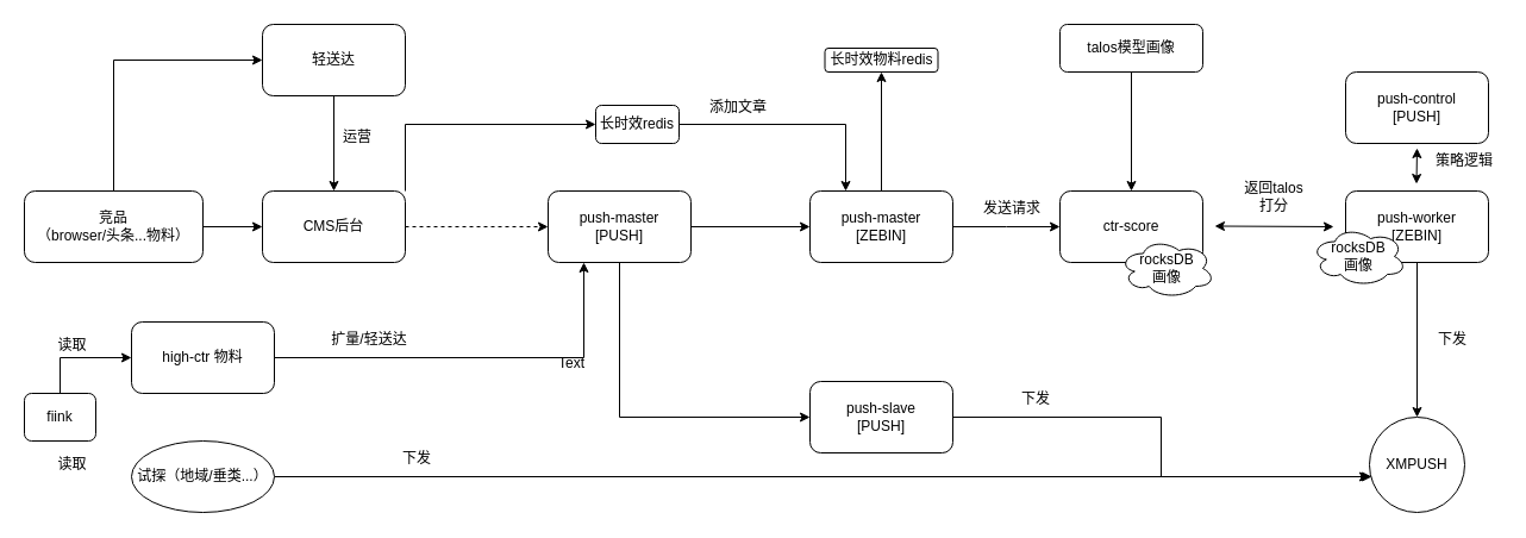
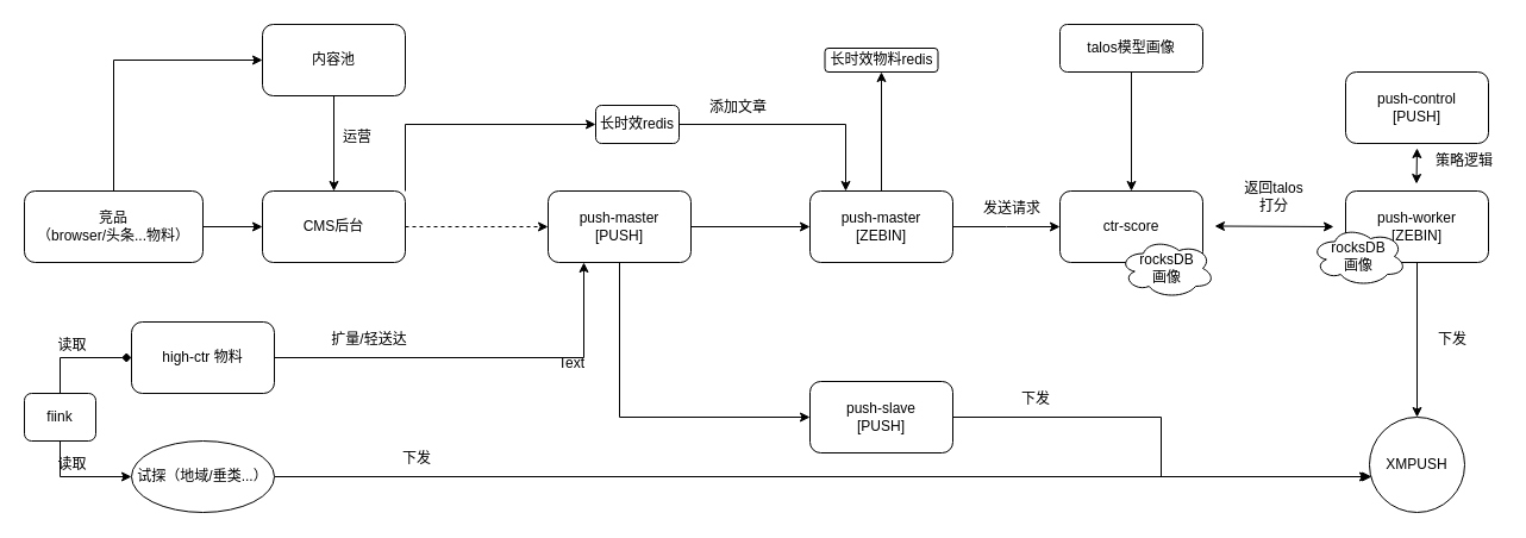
  <mxCell id="0" />
  <mxCell id="1" parent="0" />
  <mxCell id="2" style="edgeStyle=orthogonalEdgeStyle;rounded=0;orthogonalLoop=1;jettySize=auto;html=1;exitX=0.5;exitY=0;exitDx=0;exitDy=0;entryX=0;entryY=0.5;entryDx=0;entryDy=0;" parent="1" source="4" target="6" edge="1"><mxGeometry relative="1" as="geometry" /></mxCell>
  <mxCell id="3" style="edgeStyle=orthogonalEdgeStyle;rounded=0;orthogonalLoop=1;jettySize=auto;html=1;exitX=1;exitY=0.5;exitDx=0;exitDy=0;entryX=0;entryY=0.5;entryDx=0;entryDy=0;" parent="1" source="4" target="9" edge="1"><mxGeometry relative="1" as="geometry" /></mxCell>
  <mxCell id="4" value="竞品&lt;br style=&quot;box-sizing: content-box ; margin: 0px ; padding: 0px&quot;&gt;（browser/头条...物料）" style="rounded=1;whiteSpace=wrap;html=1;" parent="1" vertex="1"><mxGeometry x="20" y="160" width="150" height="60" as="geometry" /></mxCell>
  <mxCell id="5" style="edgeStyle=orthogonalEdgeStyle;rounded=0;orthogonalLoop=1;jettySize=auto;html=1;exitX=0.5;exitY=1;exitDx=0;exitDy=0;entryX=0.5;entryY=0;entryDx=0;entryDy=0;" parent="1" source="6" target="9" edge="1"><mxGeometry relative="1" as="geometry" /></mxCell>
- <mxCell id="6" value="轻送达" style="rounded=1;whiteSpace=wrap;html=1;" parent="1" vertex="1"><mxGeometry x="220" y="20" width="120" height="60" as="geometry" /></mxCell>
+ <mxCell id="6" value="内容池" style="rounded=1;whiteSpace=wrap;html=1;" parent="1" vertex="1"><mxGeometry x="220" y="20" width="120" height="60" as="geometry" /></mxCell>
  <mxCell id="7" style="edgeStyle=orthogonalEdgeStyle;rounded=0;orthogonalLoop=1;jettySize=auto;html=1;exitX=1;exitY=0.5;exitDx=0;exitDy=0;dashed=1;" parent="1" source="9" target="13" edge="1"><mxGeometry relative="1" as="geometry" /></mxCell>
  <mxCell id="8" style="edgeStyle=orthogonalEdgeStyle;rounded=0;orthogonalLoop=1;jettySize=auto;html=1;exitX=1;exitY=0;exitDx=0;exitDy=0;entryX=0;entryY=0.5;entryDx=0;entryDy=0;" parent="1" source="9" target="20" edge="1"><mxGeometry relative="1" as="geometry" /></mxCell>
  <mxCell id="9" value="CMS后台" style="rounded=1;whiteSpace=wrap;html=1;" parent="1" vertex="1"><mxGeometry x="220" y="160" width="120" height="60" as="geometry" /></mxCell>
  <mxCell id="10" value="运营" style="text;html=1;strokeColor=none;fillColor=none;align=center;verticalAlign=middle;whiteSpace=wrap;rounded=0;" parent="1" vertex="1"><mxGeometry x="270" y="100" width="60" height="30" as="geometry" /></mxCell>
  <mxCell id="11" style="edgeStyle=orthogonalEdgeStyle;rounded=0;orthogonalLoop=1;jettySize=auto;html=1;exitX=1;exitY=0.5;exitDx=0;exitDy=0;entryX=0;entryY=0.5;entryDx=0;entryDy=0;" parent="1" source="13" target="16" edge="1"><mxGeometry relative="1" as="geometry" /></mxCell>
  <mxCell id="12" style="edgeStyle=orthogonalEdgeStyle;rounded=0;orthogonalLoop=1;jettySize=auto;html=1;exitX=0.5;exitY=1;exitDx=0;exitDy=0;entryX=0;entryY=0.5;entryDx=0;entryDy=0;" parent="1" source="13" target="18" edge="1"><mxGeometry relative="1" as="geometry" /></mxCell>
  <mxCell id="13" value="push-master&lt;br&gt;[PUSH]" style="rounded=1;whiteSpace=wrap;html=1;" parent="1" vertex="1"><mxGeometry x="460" y="160" width="120" height="60" as="geometry" /></mxCell>
  <mxCell id="14" style="edgeStyle=orthogonalEdgeStyle;rounded=0;orthogonalLoop=1;jettySize=auto;html=1;exitX=0.5;exitY=0;exitDx=0;exitDy=0;entryX=0.5;entryY=1;entryDx=0;entryDy=0;" parent="1" source="16" target="21" edge="1"><mxGeometry relative="1" as="geometry" /></mxCell>
  <mxCell id="15" style="edgeStyle=orthogonalEdgeStyle;rounded=0;orthogonalLoop=1;jettySize=auto;html=1;exitX=1;exitY=0.5;exitDx=0;exitDy=0;" parent="1" source="16" edge="1"><mxGeometry relative="1" as="geometry"><mxPoint x="890" y="190" as="targetPoint" /></mxGeometry></mxCell>
  <mxCell id="16" value="&lt;span&gt;push-master&lt;/span&gt;&lt;br&gt;&lt;span&gt;[ZEBIN]&lt;/span&gt;" style="rounded=1;whiteSpace=wrap;html=1;" parent="1" vertex="1"><mxGeometry x="680" y="160" width="120" height="60" as="geometry" /></mxCell>
  <mxCell id="17" style="edgeStyle=orthogonalEdgeStyle;rounded=0;orthogonalLoop=1;jettySize=auto;html=1;exitX=1;exitY=0.5;exitDx=0;exitDy=0;entryX=0;entryY=0.625;entryDx=0;entryDy=0;entryPerimeter=0;" edge="1" parent="1" source="18" target="38"><mxGeometry relative="1" as="geometry" /></mxCell>
  <mxCell id="18" value="push-slave&lt;br&gt;[PUSH]" style="rounded=1;whiteSpace=wrap;html=1;" parent="1" vertex="1"><mxGeometry x="680" y="320" width="120" height="60" as="geometry" /></mxCell>
  <mxCell id="19" style="edgeStyle=orthogonalEdgeStyle;rounded=0;orthogonalLoop=1;jettySize=auto;html=1;exitX=1;exitY=0.5;exitDx=0;exitDy=0;entryX=0.25;entryY=0;entryDx=0;entryDy=0;" parent="1" source="20" target="16" edge="1"><mxGeometry relative="1" as="geometry" /></mxCell>
  <mxCell id="20" value="长时效redis" style="rounded=1;whiteSpace=wrap;html=1;" parent="1" vertex="1"><mxGeometry x="500" y="88" width="70" height="32" as="geometry" /></mxCell>
  <mxCell id="21" value="长时效物料redis" style="rounded=1;whiteSpace=wrap;html=1;" parent="1" vertex="1"><mxGeometry x="692.5" y="40" width="95" height="20" as="geometry" /></mxCell>
  <mxCell id="22" value="添加文章" style="text;html=1;strokeColor=none;fillColor=none;align=center;verticalAlign=middle;whiteSpace=wrap;rounded=0;" parent="1" vertex="1"><mxGeometry x="590" y="75" width="60" height="30" as="geometry" /></mxCell>
  <mxCell id="23" style="edgeStyle=orthogonalEdgeStyle;rounded=0;orthogonalLoop=1;jettySize=auto;html=1;exitX=0.5;exitY=1;exitDx=0;exitDy=0;" parent="1" edge="1"><mxGeometry relative="1" as="geometry"><mxPoint x="890" y="220" as="sourcePoint" /></mxGeometry></mxCell>
  <mxCell id="24" value="ctr-score" style="rounded=1;whiteSpace=wrap;html=1;" parent="1" vertex="1"><mxGeometry x="890" y="160" width="120" height="60" as="geometry" /></mxCell>
  <mxCell id="25" style="edgeStyle=orthogonalEdgeStyle;rounded=0;orthogonalLoop=1;jettySize=auto;html=1;exitX=0.5;exitY=1;exitDx=0;exitDy=0;" parent="1" edge="1"><mxGeometry relative="1" as="geometry"><mxPoint x="890" y="350" as="targetPoint" /></mxGeometry></mxCell>
- <mxCell id="26" style="edgeStyle=orthogonalEdgeStyle;rounded=0;orthogonalLoop=1;jettySize=auto;html=1;exitX=0.5;exitY=0;exitDx=0;exitDy=0;" parent="1" source="28" target="30" edge="1"><mxGeometry relative="1" as="geometry" /></mxCell>
+ <mxCell id="26" style="edgeStyle=orthogonalEdgeStyle;rounded=0;orthogonalLoop=1;jettySize=auto;html=1;exitX=0.5;exitY=0;exitDx=0;exitDy=0;endArrow=diamond;" parent="1" source="28" target="30" edge="1"><mxGeometry relative="1" as="geometry" /></mxCell>
+ <mxCell id="27" style="edgeStyle=orthogonalEdgeStyle;rounded=0;orthogonalLoop=1;jettySize=auto;html=1;exitX=0.5;exitY=1;exitDx=0;exitDy=0;" parent="1" source="28" target="32" edge="1"><mxGeometry relative="1" as="geometry" /></mxCell>
  <mxCell id="28" value="fiink" style="rounded=1;whiteSpace=wrap;html=1;" parent="1" vertex="1"><mxGeometry x="20" y="330" width="60" height="40" as="geometry" /></mxCell>
  <mxCell id="29" style="edgeStyle=orthogonalEdgeStyle;rounded=0;orthogonalLoop=1;jettySize=auto;html=1;exitX=1;exitY=0.5;exitDx=0;exitDy=0;entryX=0.25;entryY=1;entryDx=0;entryDy=0;" parent="1" source="30" target="13" edge="1"><mxGeometry relative="1" as="geometry" /></mxCell>
  <mxCell id="30" value="high-ctr 物料" style="rounded=1;whiteSpace=wrap;html=1;" parent="1" vertex="1"><mxGeometry x="110" y="270" width="120" height="60" as="geometry" /></mxCell>
  <mxCell id="31" style="edgeStyle=orthogonalEdgeStyle;rounded=0;orthogonalLoop=1;jettySize=auto;html=1;exitX=1;exitY=0.5;exitDx=0;exitDy=0;entryX=0.025;entryY=0.625;entryDx=0;entryDy=0;entryPerimeter=0;" parent="1" source="32" edge="1" target="38"><mxGeometry relative="1" as="geometry"><mxPoint x="540" y="400" as="targetPoint" /></mxGeometry></mxCell>
  <mxCell id="32" value="试探（地域/垂类...）" style="ellipse;whiteSpace=wrap;html=1;" parent="1" vertex="1"><mxGeometry x="110" y="370" width="120" height="60" as="geometry" /></mxCell>
  <mxCell id="33" value="发送请求" style="text;html=1;strokeColor=none;fillColor=none;align=center;verticalAlign=middle;whiteSpace=wrap;rounded=0;" parent="1" vertex="1"><mxGeometry x="820" y="160" width="60" height="30" as="geometry" /></mxCell>
  <mxCell id="34" value="策略逻辑" style="text;html=1;strokeColor=none;fillColor=none;align=center;verticalAlign=middle;whiteSpace=wrap;rounded=0;" parent="1" vertex="1"><mxGeometry x="1200" y="120" width="60" height="30" as="geometry" /></mxCell>
  <mxCell id="35" value="扩量/轻送达" style="text;html=1;strokeColor=none;fillColor=none;align=center;verticalAlign=middle;whiteSpace=wrap;rounded=0;" parent="1" vertex="1"><mxGeometry x="260" y="270" width="100" height="30" as="geometry" /></mxCell>
  <mxCell id="36" style="edgeStyle=orthogonalEdgeStyle;rounded=0;orthogonalLoop=1;jettySize=auto;html=1;exitX=0.5;exitY=1;exitDx=0;exitDy=0;" edge="1" parent="1" source="37" target="38"><mxGeometry relative="1" as="geometry" /></mxCell>
  <mxCell id="37" value="&lt;span&gt;push-worker&lt;/span&gt;&lt;br&gt;&lt;span&gt;[ZEBIN]&lt;/span&gt;" style="rounded=1;whiteSpace=wrap;html=1;" parent="1" vertex="1"><mxGeometry x="1130" y="160" width="120" height="60" as="geometry" /></mxCell>
  <mxCell id="38" value="XMPUSH" style="ellipse;whiteSpace=wrap;html=1;aspect=fixed;" parent="1" vertex="1"><mxGeometry x="1150" y="350" width="80" height="80" as="geometry" /></mxCell>
  <mxCell id="39" value="" style="endArrow=classic;startArrow=classic;html=1;rounded=0;entryX=0;entryY=0.5;entryDx=0;entryDy=0;" parent="1" edge="1"><mxGeometry width="50" height="50" relative="1" as="geometry"><mxPoint x="1020" y="189.5" as="sourcePoint" /><mxPoint x="1120" y="190" as="targetPoint" /></mxGeometry></mxCell>
  <mxCell id="40" value="返回talos打分" style="text;html=1;strokeColor=none;fillColor=none;align=center;verticalAlign=middle;whiteSpace=wrap;rounded=0;" parent="1" vertex="1"><mxGeometry x="1040" y="150" width="60" height="30" as="geometry" /></mxCell>
  <mxCell id="41" value="下发" style="text;html=1;strokeColor=none;fillColor=none;align=center;verticalAlign=middle;whiteSpace=wrap;rounded=0;" parent="1" vertex="1"><mxGeometry x="840" y="320" width="60" height="30" as="geometry" /></mxCell>
  <mxCell id="42" value="下发" style="text;html=1;strokeColor=none;fillColor=none;align=center;verticalAlign=middle;whiteSpace=wrap;rounded=0;" parent="1" vertex="1"><mxGeometry x="1190" y="270" width="60" height="30" as="geometry" /></mxCell>
  <mxCell id="43" value="&lt;span&gt;rocksDB&lt;/span&gt;&lt;br&gt;&lt;span&gt;画像&lt;/span&gt;" style="ellipse;shape=cloud;whiteSpace=wrap;html=1;" parent="1" vertex="1"><mxGeometry x="940" y="200" width="80" height="50" as="geometry" /></mxCell>
  <mxCell id="44" value="&lt;span&gt;rocksDB&lt;/span&gt;&lt;br&gt;&lt;span&gt;画像&lt;/span&gt;" style="ellipse;shape=cloud;whiteSpace=wrap;html=1;" parent="1" vertex="1"><mxGeometry x="1101" y="190" width="80" height="50" as="geometry" /></mxCell>
  <mxCell id="45" style="edgeStyle=orthogonalEdgeStyle;rounded=0;orthogonalLoop=1;jettySize=auto;html=1;exitX=0.5;exitY=1;exitDx=0;exitDy=0;" parent="1" source="46" target="24" edge="1"><mxGeometry relative="1" as="geometry" /></mxCell>
  <mxCell id="46" value="talos模型画像" style="rounded=1;whiteSpace=wrap;html=1;" parent="1" vertex="1"><mxGeometry x="890" y="20" width="120" height="40" as="geometry" /></mxCell>
  <mxCell id="47" value="Text" style="text;html=1;strokeColor=none;fillColor=none;align=center;verticalAlign=middle;whiteSpace=wrap;rounded=0;" vertex="1" parent="1"><mxGeometry x="450" y="290" width="60" height="30" as="geometry" /></mxCell>
  <mxCell id="48" value="读取" style="text;html=1;align=center;verticalAlign=middle;resizable=0;points=[];autosize=1;strokeColor=none;fillColor=none;" vertex="1" parent="1"><mxGeometry x="40" y="380" width="40" height="20" as="geometry" /></mxCell>
  <mxCell id="49" value="读取" style="text;html=1;align=center;verticalAlign=middle;resizable=0;points=[];autosize=1;strokeColor=none;fillColor=none;" vertex="1" parent="1"><mxGeometry x="40" y="280" width="40" height="20" as="geometry" /></mxCell>
  <mxCell id="50" value="push-control&lt;br&gt;[PUSH]" style="rounded=1;whiteSpace=wrap;html=1;" vertex="1" parent="1"><mxGeometry x="1130" y="60" width="120" height="60" as="geometry" /></mxCell>
  <mxCell id="51" value="" style="endArrow=classic;startArrow=classic;html=1;rounded=0;" edge="1" parent="1"><mxGeometry width="50" height="50" relative="1" as="geometry"><mxPoint x="1189.5" y="154" as="sourcePoint" /><mxPoint x="1190" y="124" as="targetPoint" /></mxGeometry></mxCell>
  <mxCell id="52" value="下发" style="text;html=1;strokeColor=none;fillColor=none;align=center;verticalAlign=middle;whiteSpace=wrap;rounded=0;" vertex="1" parent="1"><mxGeometry x="320" y="370" width="60" height="30" as="geometry" /></mxCell>
